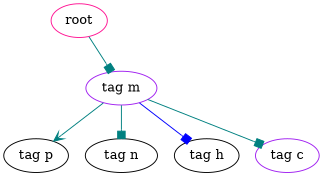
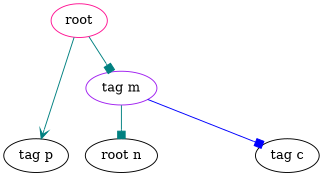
  digraph {
    node [color=black]
    edge [arrowhead=box color=teal]
    n1 [color=deeppink label=root]
    n2 [color=purple label="tag m"]
-   n3 [label="tag n"]
+   n3 [label="root n"]
    n4 [label="tag p"]
-   n5 [label="tag h"]
-   n6 [color=purple label="tag c"]
+   n6 [label="tag c"]
    n1 -> n2
    n2 -> n3
-   n2 -> n4 [arrowhead=vee]
-   n2 -> n5 [color=blue]
-   n2 -> n6
+   n1 -> n4 [arrowhead=vee]
+   n2 -> n6 [color=blue]
  }
